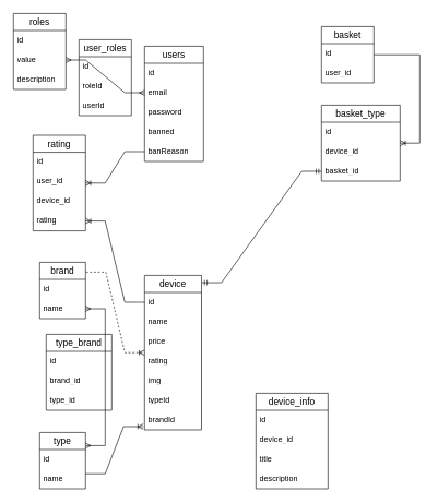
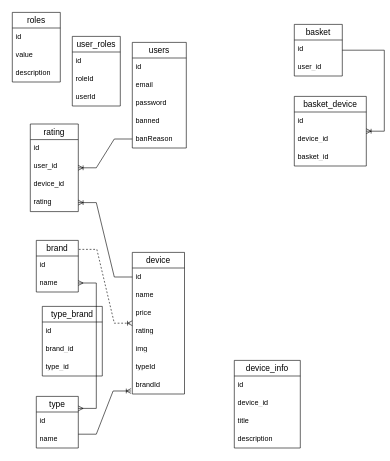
  <mxCell id="0" />
  <mxCell id="1" parent="0" />
  <mxCell id="2" value="users" style="swimlane;fontStyle=0;childLayout=stackLayout;horizontal=1;startSize=26;horizontalStack=0;resizeParent=1;resizeParentMax=0;resizeLast=0;collapsible=1;marginBottom=0;align=center;fontSize=14;" parent="1" vertex="1"><mxGeometry x="220" y="70" width="90" height="176" as="geometry" /></mxCell>
  <mxCell id="3" value="id" style="text;strokeColor=none;fillColor=none;spacingLeft=4;spacingRight=4;overflow=hidden;rotatable=0;points=[[0,0.5],[1,0.5]];portConstraint=eastwest;fontSize=12;whiteSpace=wrap;html=1;" parent="2" vertex="1"><mxGeometry y="26" width="90" height="30" as="geometry" /></mxCell>
  <mxCell id="4" value="email" style="text;strokeColor=none;fillColor=none;spacingLeft=4;spacingRight=4;overflow=hidden;rotatable=0;points=[[0,0.5],[1,0.5]];portConstraint=eastwest;fontSize=12;whiteSpace=wrap;html=1;" parent="2" vertex="1"><mxGeometry y="56" width="90" height="30" as="geometry" /></mxCell>
  <mxCell id="5" value="password" style="text;strokeColor=none;fillColor=none;spacingLeft=4;spacingRight=4;overflow=hidden;rotatable=0;points=[[0,0.5],[1,0.5]];portConstraint=eastwest;fontSize=12;whiteSpace=wrap;html=1;" parent="2" vertex="1"><mxGeometry y="86" width="90" height="30" as="geometry" /></mxCell>
  <mxCell id="6" value="banned" style="text;strokeColor=none;fillColor=none;spacingLeft=4;spacingRight=4;overflow=hidden;rotatable=0;points=[[0,0.5],[1,0.5]];portConstraint=eastwest;fontSize=12;whiteSpace=wrap;html=1;" vertex="1" parent="2"><mxGeometry y="116" width="90" height="30" as="geometry" /></mxCell>
  <mxCell id="7" value="banReason" style="text;strokeColor=none;fillColor=none;spacingLeft=4;spacingRight=4;overflow=hidden;rotatable=0;points=[[0,0.5],[1,0.5]];portConstraint=eastwest;fontSize=12;whiteSpace=wrap;html=1;" parent="2" vertex="1"><mxGeometry y="146" width="90" height="30" as="geometry" /></mxCell>
  <mxCell id="8" value="device" style="swimlane;fontStyle=0;childLayout=stackLayout;horizontal=1;startSize=26;horizontalStack=0;resizeParent=1;resizeParentMax=0;resizeLast=0;collapsible=1;marginBottom=0;align=center;fontSize=14;" parent="1" vertex="1"><mxGeometry x="220" y="420" width="87" height="236" as="geometry" /></mxCell>
  <mxCell id="9" value="id" style="text;strokeColor=none;fillColor=none;spacingLeft=4;spacingRight=4;overflow=hidden;rotatable=0;points=[[0,0.5],[1,0.5]];portConstraint=eastwest;fontSize=12;whiteSpace=wrap;html=1;" parent="8" vertex="1"><mxGeometry y="26" width="87" height="30" as="geometry" /></mxCell>
  <mxCell id="10" value="name" style="text;strokeColor=none;fillColor=none;spacingLeft=4;spacingRight=4;overflow=hidden;rotatable=0;points=[[0,0.5],[1,0.5]];portConstraint=eastwest;fontSize=12;whiteSpace=wrap;html=1;" parent="8" vertex="1"><mxGeometry y="56" width="87" height="30" as="geometry" /></mxCell>
  <mxCell id="11" value="price" style="text;strokeColor=none;fillColor=none;spacingLeft=4;spacingRight=4;overflow=hidden;rotatable=0;points=[[0,0.5],[1,0.5]];portConstraint=eastwest;fontSize=12;whiteSpace=wrap;html=1;" parent="8" vertex="1"><mxGeometry y="86" width="87" height="30" as="geometry" /></mxCell>
  <mxCell id="12" value="rating" style="text;strokeColor=none;fillColor=none;spacingLeft=4;spacingRight=4;overflow=hidden;rotatable=0;points=[[0,0.5],[1,0.5]];portConstraint=eastwest;fontSize=12;whiteSpace=wrap;html=1;" parent="8" vertex="1"><mxGeometry y="116" width="87" height="30" as="geometry" /></mxCell>
  <mxCell id="13" value="img" style="text;strokeColor=none;fillColor=none;spacingLeft=4;spacingRight=4;overflow=hidden;rotatable=0;points=[[0,0.5],[1,0.5]];portConstraint=eastwest;fontSize=12;whiteSpace=wrap;html=1;" parent="8" vertex="1"><mxGeometry y="146" width="87" height="30" as="geometry" /></mxCell>
  <mxCell id="14" value="typeId" style="text;strokeColor=none;fillColor=none;spacingLeft=4;spacingRight=4;overflow=hidden;rotatable=0;points=[[0,0.5],[1,0.5]];portConstraint=eastwest;fontSize=12;whiteSpace=wrap;html=1;" parent="8" vertex="1"><mxGeometry y="176" width="87" height="30" as="geometry" /></mxCell>
  <mxCell id="15" value="brandId" style="text;strokeColor=none;fillColor=none;spacingLeft=4;spacingRight=4;overflow=hidden;rotatable=0;points=[[0,0.5],[1,0.5]];portConstraint=eastwest;fontSize=12;whiteSpace=wrap;html=1;" parent="8" vertex="1"><mxGeometry y="206" width="87" height="30" as="geometry" /></mxCell>
  <mxCell id="16" value="brand" style="swimlane;fontStyle=0;childLayout=stackLayout;horizontal=1;startSize=26;horizontalStack=0;resizeParent=1;resizeParentMax=0;resizeLast=0;collapsible=1;marginBottom=0;align=center;fontSize=14;" parent="1" vertex="1"><mxGeometry x="60" y="400" width="70" height="86" as="geometry" /></mxCell>
  <mxCell id="17" value="id" style="text;strokeColor=none;fillColor=none;spacingLeft=4;spacingRight=4;overflow=hidden;rotatable=0;points=[[0,0.5],[1,0.5]];portConstraint=eastwest;fontSize=12;whiteSpace=wrap;html=1;" parent="16" vertex="1"><mxGeometry y="26" width="70" height="30" as="geometry" /></mxCell>
  <mxCell id="18" value="name" style="text;strokeColor=none;fillColor=none;spacingLeft=4;spacingRight=4;overflow=hidden;rotatable=0;points=[[0,0.5],[1,0.5]];portConstraint=eastwest;fontSize=12;whiteSpace=wrap;html=1;" parent="16" vertex="1"><mxGeometry y="56" width="70" height="30" as="geometry" /></mxCell>
  <mxCell id="19" value="type" style="swimlane;fontStyle=0;childLayout=stackLayout;horizontal=1;startSize=26;horizontalStack=0;resizeParent=1;resizeParentMax=0;resizeLast=0;collapsible=1;marginBottom=0;align=center;fontSize=14;" parent="1" vertex="1"><mxGeometry x="60" y="660" width="70" height="86" as="geometry" /></mxCell>
  <mxCell id="20" value="id" style="text;strokeColor=none;fillColor=none;spacingLeft=4;spacingRight=4;overflow=hidden;rotatable=0;points=[[0,0.5],[1,0.5]];portConstraint=eastwest;fontSize=12;whiteSpace=wrap;html=1;" parent="19" vertex="1"><mxGeometry y="26" width="70" height="30" as="geometry" /></mxCell>
  <mxCell id="21" value="name" style="text;strokeColor=none;fillColor=none;spacingLeft=4;spacingRight=4;overflow=hidden;rotatable=0;points=[[0,0.5],[1,0.5]];portConstraint=eastwest;fontSize=12;whiteSpace=wrap;html=1;" parent="19" vertex="1"><mxGeometry y="56" width="70" height="30" as="geometry" /></mxCell>
  <mxCell id="22" value="basket" style="swimlane;fontStyle=0;childLayout=stackLayout;horizontal=1;startSize=26;horizontalStack=0;resizeParent=1;resizeParentMax=0;resizeLast=0;collapsible=1;marginBottom=0;align=center;fontSize=14;" parent="1" vertex="1"><mxGeometry x="490" y="40" width="80" height="86" as="geometry" /></mxCell>
  <mxCell id="23" value="id" style="text;strokeColor=none;fillColor=none;spacingLeft=4;spacingRight=4;overflow=hidden;rotatable=0;points=[[0,0.5],[1,0.5]];portConstraint=eastwest;fontSize=12;whiteSpace=wrap;html=1;" parent="22" vertex="1"><mxGeometry y="26" width="80" height="30" as="geometry" /></mxCell>
  <mxCell id="24" value="user_id" style="text;strokeColor=none;fillColor=none;spacingLeft=4;spacingRight=4;overflow=hidden;rotatable=0;points=[[0,0.5],[1,0.5]];portConstraint=eastwest;fontSize=12;whiteSpace=wrap;html=1;" parent="22" vertex="1"><mxGeometry y="56" width="80" height="30" as="geometry" /></mxCell>
  <mxCell id="25" value="" style="edgeStyle=entityRelationEdgeStyle;fontSize=12;html=1;endArrow=ERoneToMany;rounded=0;entryX=-0.023;entryY=0.833;entryDx=0;entryDy=0;exitX=1;exitY=1.233;exitDx=0;exitDy=0;exitPerimeter=0;entryPerimeter=0;" parent="1" source="20" target="15" edge="1"><mxGeometry width="100" height="100" relative="1" as="geometry"><mxPoint x="89" y="656" as="sourcePoint" /><mxPoint x="169" y="476" as="targetPoint" /><Array as="points"><mxPoint x="210" y="650" /><mxPoint x="180" y="680" /><mxPoint x="300" y="610" /></Array></mxGeometry></mxCell>
  <mxCell id="26" value="" style="edgeStyle=entityRelationEdgeStyle;fontSize=12;html=1;endArrow=ERoneToMany;rounded=0;exitX=1.013;exitY=0.174;exitDx=0;exitDy=0;exitPerimeter=0;dashed=1;" parent="1" source="16" target="8" edge="1"><mxGeometry width="100" height="100" relative="1" as="geometry"><mxPoint x="69" y="566" as="sourcePoint" /><mxPoint x="169" y="466" as="targetPoint" /></mxGeometry></mxCell>
  <mxCell id="27" value="device_info" style="swimlane;fontStyle=0;childLayout=stackLayout;horizontal=1;startSize=26;horizontalStack=0;resizeParent=1;resizeParentMax=0;resizeLast=0;collapsible=1;marginBottom=0;align=center;fontSize=14;" parent="1" vertex="1"><mxGeometry x="390" y="600" width="110" height="146" as="geometry" /></mxCell>
  <mxCell id="28" value="id" style="text;strokeColor=none;fillColor=none;spacingLeft=4;spacingRight=4;overflow=hidden;rotatable=0;points=[[0,0.5],[1,0.5]];portConstraint=eastwest;fontSize=12;whiteSpace=wrap;html=1;" parent="27" vertex="1"><mxGeometry y="26" width="110" height="30" as="geometry" /></mxCell>
  <mxCell id="29" value="device_id" style="text;strokeColor=none;fillColor=none;spacingLeft=4;spacingRight=4;overflow=hidden;rotatable=0;points=[[0,0.5],[1,0.5]];portConstraint=eastwest;fontSize=12;whiteSpace=wrap;html=1;" parent="27" vertex="1"><mxGeometry y="56" width="110" height="30" as="geometry" /></mxCell>
  <mxCell id="30" value="title" style="text;strokeColor=none;fillColor=none;spacingLeft=4;spacingRight=4;overflow=hidden;rotatable=0;points=[[0,0.5],[1,0.5]];portConstraint=eastwest;fontSize=12;whiteSpace=wrap;html=1;" parent="27" vertex="1"><mxGeometry y="86" width="110" height="30" as="geometry" /></mxCell>
  <mxCell id="31" value="description" style="text;strokeColor=none;fillColor=none;spacingLeft=4;spacingRight=4;overflow=hidden;rotatable=0;points=[[0,0.5],[1,0.5]];portConstraint=eastwest;fontSize=12;whiteSpace=wrap;html=1;" parent="27" vertex="1"><mxGeometry y="116" width="110" height="30" as="geometry" /></mxCell>
- <mxCell id="32" value="basket_type" style="swimlane;fontStyle=0;childLayout=stackLayout;horizontal=1;startSize=26;horizontalStack=0;resizeParent=1;resizeParentMax=0;resizeLast=0;collapsible=1;marginBottom=0;align=center;fontSize=14;" parent="1" vertex="1"><mxGeometry x="490" y="160" width="120" height="116" as="geometry" /></mxCell>
+ <mxCell id="32" value="basket_device" style="swimlane;fontStyle=0;childLayout=stackLayout;horizontal=1;startSize=26;horizontalStack=0;resizeParent=1;resizeParentMax=0;resizeLast=0;collapsible=1;marginBottom=0;align=center;fontSize=14;" parent="1" vertex="1"><mxGeometry x="490" y="160" width="120" height="116" as="geometry" /></mxCell>
  <mxCell id="33" value="id" style="text;strokeColor=none;fillColor=none;spacingLeft=4;spacingRight=4;overflow=hidden;rotatable=0;points=[[0,0.5],[1,0.5]];portConstraint=eastwest;fontSize=12;whiteSpace=wrap;html=1;" parent="32" vertex="1"><mxGeometry y="26" width="120" height="30" as="geometry" /></mxCell>
  <mxCell id="34" value="device_id" style="text;strokeColor=none;fillColor=none;spacingLeft=4;spacingRight=4;overflow=hidden;rotatable=0;points=[[0,0.5],[1,0.5]];portConstraint=eastwest;fontSize=12;whiteSpace=wrap;html=1;" parent="32" vertex="1"><mxGeometry y="56" width="120" height="30" as="geometry" /></mxCell>
  <mxCell id="35" value="basket_id" style="text;strokeColor=none;fillColor=none;spacingLeft=4;spacingRight=4;overflow=hidden;rotatable=0;points=[[0,0.5],[1,0.5]];portConstraint=eastwest;fontSize=12;whiteSpace=wrap;html=1;" parent="32" vertex="1"><mxGeometry y="86" width="120" height="30" as="geometry" /></mxCell>
  <mxCell id="36" value="" style="edgeStyle=entityRelationEdgeStyle;fontSize=12;html=1;endArrow=ERoneToMany;rounded=0;" parent="1" source="22" target="32" edge="1"><mxGeometry width="100" height="100" relative="1" as="geometry"><mxPoint x="263" y="180" as="sourcePoint" /><mxPoint x="363" y="80" as="targetPoint" /></mxGeometry></mxCell>
- <mxCell id="37" value="" style="edgeStyle=entityRelationEdgeStyle;fontSize=12;html=1;endArrow=ERmandOne;startArrow=ERmandOne;rounded=0;exitX=1.006;exitY=0.047;exitDx=0;exitDy=0;exitPerimeter=0;entryX=0;entryY=0.5;entryDx=0;entryDy=0;" parent="1" source="8" target="35" edge="1"><mxGeometry width="100" height="100" relative="1" as="geometry"><mxPoint x="293" y="290" as="sourcePoint" /><mxPoint x="363" y="160" as="targetPoint" /></mxGeometry></mxCell>
  <mxCell id="38" value="rating" style="swimlane;fontStyle=0;childLayout=stackLayout;horizontal=1;startSize=26;horizontalStack=0;resizeParent=1;resizeParentMax=0;resizeLast=0;collapsible=1;marginBottom=0;align=center;fontSize=14;" parent="1" vertex="1"><mxGeometry x="50" y="206" width="80" height="146" as="geometry" /></mxCell>
  <mxCell id="39" value="id" style="text;strokeColor=none;fillColor=none;spacingLeft=4;spacingRight=4;overflow=hidden;rotatable=0;points=[[0,0.5],[1,0.5]];portConstraint=eastwest;fontSize=12;whiteSpace=wrap;html=1;" parent="38" vertex="1"><mxGeometry y="26" width="80" height="30" as="geometry" /></mxCell>
  <mxCell id="40" value="user_id" style="text;strokeColor=none;fillColor=none;spacingLeft=4;spacingRight=4;overflow=hidden;rotatable=0;points=[[0,0.5],[1,0.5]];portConstraint=eastwest;fontSize=12;whiteSpace=wrap;html=1;" parent="38" vertex="1"><mxGeometry y="56" width="80" height="30" as="geometry" /></mxCell>
  <mxCell id="41" value="device_id" style="text;strokeColor=none;fillColor=none;spacingLeft=4;spacingRight=4;overflow=hidden;rotatable=0;points=[[0,0.5],[1,0.5]];portConstraint=eastwest;fontSize=12;whiteSpace=wrap;html=1;" parent="38" vertex="1"><mxGeometry y="86" width="80" height="30" as="geometry" /></mxCell>
  <mxCell id="42" value="rating" style="text;strokeColor=none;fillColor=none;spacingLeft=4;spacingRight=4;overflow=hidden;rotatable=0;points=[[0,0.5],[1,0.5]];portConstraint=eastwest;fontSize=12;whiteSpace=wrap;html=1;" parent="38" vertex="1"><mxGeometry y="116" width="80" height="30" as="geometry" /></mxCell>
  <mxCell id="43" style="edgeStyle=orthogonalEdgeStyle;rounded=0;orthogonalLoop=1;jettySize=auto;html=1;exitX=1;exitY=0.5;exitDx=0;exitDy=0;" edge="1" parent="38" source="39" target="39"><mxGeometry relative="1" as="geometry" /></mxCell>
  <mxCell id="44" style="edgeStyle=orthogonalEdgeStyle;rounded=0;orthogonalLoop=1;jettySize=auto;html=1;exitX=1;exitY=0.5;exitDx=0;exitDy=0;" edge="1" parent="38" source="39" target="39"><mxGeometry relative="1" as="geometry" /></mxCell>
  <mxCell id="45" value="" style="edgeStyle=entityRelationEdgeStyle;fontSize=12;html=1;endArrow=ERoneToMany;rounded=0;" parent="1" source="7" target="38" edge="1"><mxGeometry width="100" height="100" relative="1" as="geometry"><mxPoint x="413" y="270" as="sourcePoint" /><mxPoint x="513" y="170" as="targetPoint" /></mxGeometry></mxCell>
  <mxCell id="46" value="" style="edgeStyle=entityRelationEdgeStyle;fontSize=12;html=1;endArrow=ERoneToMany;rounded=0;exitX=0;exitY=0.5;exitDx=0;exitDy=0;" parent="1" source="9" target="42" edge="1"><mxGeometry width="100" height="100" relative="1" as="geometry"><mxPoint x="413" y="270" as="sourcePoint" /><mxPoint x="513" y="170" as="targetPoint" /></mxGeometry></mxCell>
  <mxCell id="47" value="type_brand" style="swimlane;fontStyle=0;childLayout=stackLayout;horizontal=1;startSize=26;horizontalStack=0;resizeParent=1;resizeParentMax=0;resizeLast=0;collapsible=1;marginBottom=0;align=center;fontSize=14;" vertex="1" parent="1"><mxGeometry x="70" y="510" width="100" height="116" as="geometry" /></mxCell>
  <mxCell id="48" value="id" style="text;strokeColor=none;fillColor=none;spacingLeft=4;spacingRight=4;overflow=hidden;rotatable=0;points=[[0,0.5],[1,0.5]];portConstraint=eastwest;fontSize=12;whiteSpace=wrap;html=1;" vertex="1" parent="47"><mxGeometry y="26" width="100" height="30" as="geometry" /></mxCell>
  <mxCell id="49" value="brand_id" style="text;strokeColor=none;fillColor=none;spacingLeft=4;spacingRight=4;overflow=hidden;rotatable=0;points=[[0,0.5],[1,0.5]];portConstraint=eastwest;fontSize=12;whiteSpace=wrap;html=1;" vertex="1" parent="47"><mxGeometry y="56" width="100" height="30" as="geometry" /></mxCell>
  <mxCell id="50" value="type_id" style="text;strokeColor=none;fillColor=none;spacingLeft=4;spacingRight=4;overflow=hidden;rotatable=0;points=[[0,0.5],[1,0.5]];portConstraint=eastwest;fontSize=12;whiteSpace=wrap;html=1;" vertex="1" parent="47"><mxGeometry y="86" width="100" height="30" as="geometry" /></mxCell>
  <mxCell id="51" value="" style="edgeStyle=entityRelationEdgeStyle;fontSize=12;html=1;endArrow=ERmany;startArrow=ERmany;rounded=0;entryX=1;entryY=0.5;entryDx=0;entryDy=0;" edge="1" parent="1" target="18"><mxGeometry width="100" height="100" relative="1" as="geometry"><mxPoint x="130" y="680" as="sourcePoint" /><mxPoint x="230" y="580" as="targetPoint" /></mxGeometry></mxCell>
  <mxCell id="52" value="roles" style="swimlane;fontStyle=0;childLayout=stackLayout;horizontal=1;startSize=26;horizontalStack=0;resizeParent=1;resizeParentMax=0;resizeLast=0;collapsible=1;marginBottom=0;align=center;fontSize=14;" vertex="1" parent="1"><mxGeometry x="20" y="20" width="80" height="116" as="geometry" /></mxCell>
  <mxCell id="53" value="id" style="text;strokeColor=none;fillColor=none;spacingLeft=4;spacingRight=4;overflow=hidden;rotatable=0;points=[[0,0.5],[1,0.5]];portConstraint=eastwest;fontSize=12;whiteSpace=wrap;html=1;" vertex="1" parent="52"><mxGeometry y="26" width="80" height="30" as="geometry" /></mxCell>
  <mxCell id="54" value="value" style="text;strokeColor=none;fillColor=none;spacingLeft=4;spacingRight=4;overflow=hidden;rotatable=0;points=[[0,0.5],[1,0.5]];portConstraint=eastwest;fontSize=12;whiteSpace=wrap;html=1;" vertex="1" parent="52"><mxGeometry y="56" width="80" height="30" as="geometry" /></mxCell>
  <mxCell id="55" value="description" style="text;strokeColor=none;fillColor=none;spacingLeft=4;spacingRight=4;overflow=hidden;rotatable=0;points=[[0,0.5],[1,0.5]];portConstraint=eastwest;fontSize=12;whiteSpace=wrap;html=1;" vertex="1" parent="52"><mxGeometry y="86" width="80" height="30" as="geometry" /></mxCell>
  <mxCell id="56" value="user_roles" style="swimlane;fontStyle=0;childLayout=stackLayout;horizontal=1;startSize=26;horizontalStack=0;resizeParent=1;resizeParentMax=0;resizeLast=0;collapsible=1;marginBottom=0;align=center;fontSize=14;" vertex="1" parent="1"><mxGeometry x="120" y="60" width="80" height="116" as="geometry" /></mxCell>
  <mxCell id="57" value="id" style="text;strokeColor=none;fillColor=none;spacingLeft=4;spacingRight=4;overflow=hidden;rotatable=0;points=[[0,0.5],[1,0.5]];portConstraint=eastwest;fontSize=12;whiteSpace=wrap;html=1;" vertex="1" parent="56"><mxGeometry y="26" width="80" height="30" as="geometry" /></mxCell>
  <mxCell id="58" value="roleId" style="text;strokeColor=none;fillColor=none;spacingLeft=4;spacingRight=4;overflow=hidden;rotatable=0;points=[[0,0.5],[1,0.5]];portConstraint=eastwest;fontSize=12;whiteSpace=wrap;html=1;" vertex="1" parent="56"><mxGeometry y="56" width="80" height="30" as="geometry" /></mxCell>
  <mxCell id="59" value="userId" style="text;strokeColor=none;fillColor=none;spacingLeft=4;spacingRight=4;overflow=hidden;rotatable=0;points=[[0,0.5],[1,0.5]];portConstraint=eastwest;fontSize=12;whiteSpace=wrap;html=1;" vertex="1" parent="56"><mxGeometry y="86" width="80" height="30" as="geometry" /></mxCell>
- <mxCell id="60" value="" style="edgeStyle=entityRelationEdgeStyle;fontSize=12;html=1;endArrow=ERmany;startArrow=ERmany;rounded=0;" edge="1" parent="1" source="4" target="54"><mxGeometry width="100" height="100" relative="1" as="geometry"><mxPoint x="180" y="409" as="sourcePoint" /><mxPoint x="180" y="200" as="targetPoint" /></mxGeometry></mxCell>
